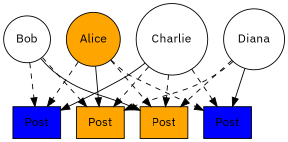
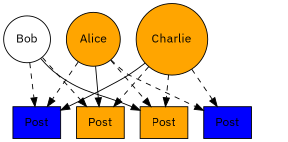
  digraph {
    fontname="IBM Plex Sans"
    node [fillcolor=orange fontname="IBM Plex Sans" shape=circle style=filled]
    edge [fontname="IBM Plex Sans" style=dashed]
    Alice
    n2 [label=Post shape=box]
    n3 [label=Post shape=box]
    n4 [fillcolor=blue label=Post shape=box]
    n5 [fillcolor=blue label=Post shape=box]
    Bob [fillcolor=white]
-   Charlie [fillcolor=white]
-   Diana [fillcolor=white]
+   Charlie
    Alice -> n2 [style=""]
    Alice -> n3
    Alice -> n4
    Alice -> n5
    Bob -> n2
    Bob -> n3 [style=""]
    Bob -> n4
    Charlie -> n2
    Charlie -> n3
    Charlie -> n4 [style=""]
    Charlie -> n5
-   Diana -> n2
-   Diana -> n3
-   Diana -> n5 [style=""]
  }
